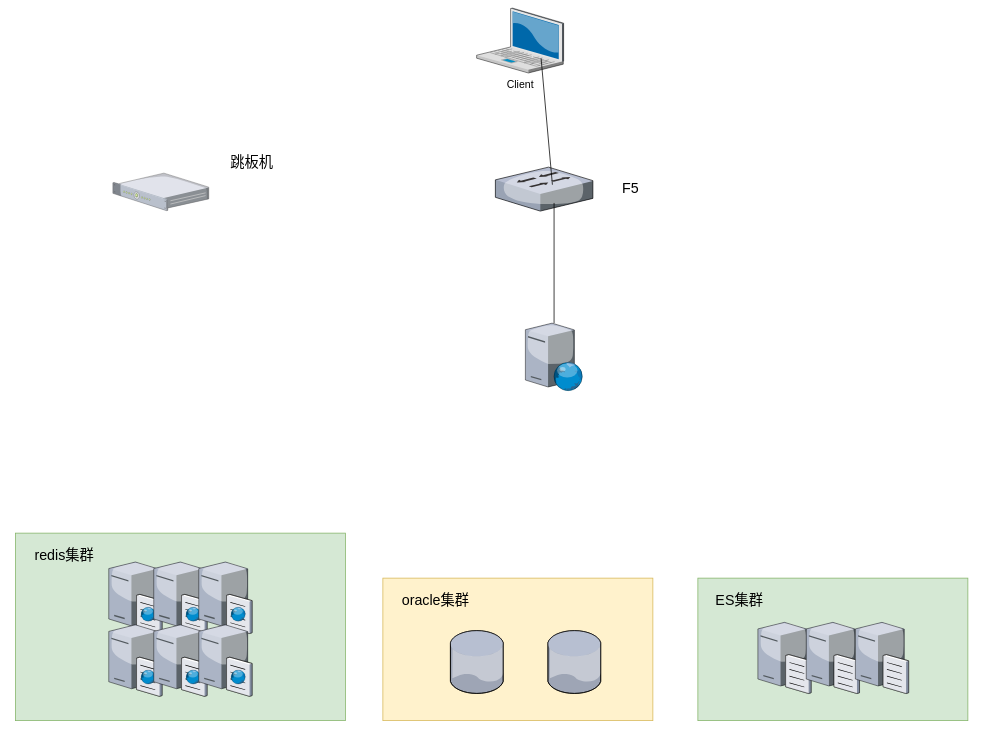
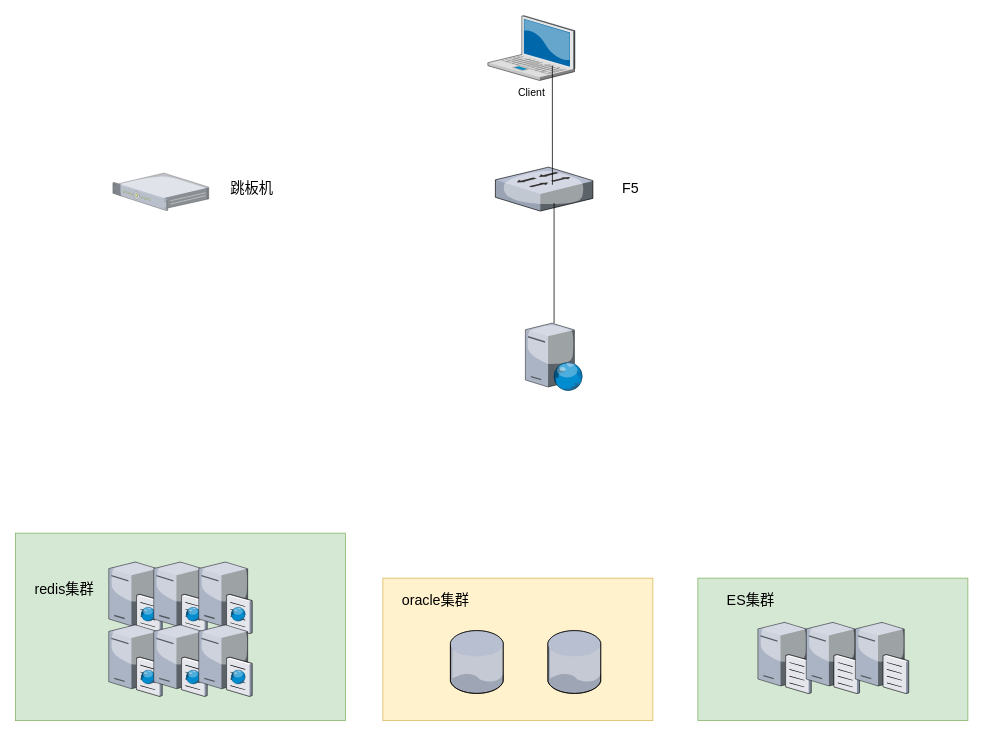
  <mxCell id="0" style=";html=1;" />
  <mxCell id="1" style=";html=1;" parent="0" />
  <mxCell id="2" value="" style="rounded=0;whiteSpace=wrap;html=1;fillColor=#fff2cc;strokeColor=#d6b656;" vertex="1" parent="1"><mxGeometry x="510" y="770" width="360" height="190" as="geometry" /></mxCell>
  <mxCell id="3" value="" style="rounded=0;whiteSpace=wrap;html=1;fillColor=#d5e8d4;strokeColor=#82b366;" vertex="1" parent="1"><mxGeometry x="20" y="710" width="440" height="250" as="geometry" /></mxCell>
- <mxCell id="4" value="Client" style="verticalLabelPosition=bottom;aspect=fixed;html=1;verticalAlign=top;strokeColor=none;shape=mxgraph.citrix.laptop_2;fillColor=#66B2FF;gradientColor=#0066CC;fontSize=14;" parent="1" vertex="1"><mxGeometry x="635" y="10" width="116" height="86.5" as="geometry" /></mxCell>
+ <mxCell id="4" value="Client" style="verticalLabelPosition=bottom;aspect=fixed;html=1;verticalAlign=top;strokeColor=none;shape=mxgraph.citrix.laptop_2;fillColor=#66B2FF;gradientColor=#0066CC;fontSize=14;" parent="1" vertex="1"><mxGeometry x="650" y="20" width="116" height="86.5" as="geometry" /></mxCell>
  <mxCell id="5" value="" style="verticalLabelPosition=bottom;aspect=fixed;html=1;verticalAlign=top;strokeColor=none;shape=mxgraph.citrix.switch;fillColor=#66B2FF;gradientColor=#0066CC;fontSize=14;" parent="1" vertex="1"><mxGeometry x="660" y="222" width="130" height="58.64" as="geometry" /></mxCell>
  <mxCell id="6" value="" style="verticalLabelPosition=bottom;sketch=0;aspect=fixed;html=1;verticalAlign=top;strokeColor=none;align=center;outlineConnect=0;shape=mxgraph.citrix.database;" vertex="1" parent="1"><mxGeometry x="600" y="840" width="71.19" height="83.75" as="geometry" /></mxCell>
  <mxCell id="7" value="" style="verticalLabelPosition=bottom;sketch=0;aspect=fixed;html=1;verticalAlign=top;strokeColor=none;align=center;outlineConnect=0;shape=mxgraph.citrix.web_server;" vertex="1" parent="1"><mxGeometry x="700" y="430" width="76.5" height="90" as="geometry" /></mxCell>
  <mxCell id="8" value="" style="endArrow=none;html=1;rounded=0;exitX=0.602;exitY=0.815;exitDx=0;exitDy=0;exitPerimeter=0;" edge="1" parent="1" source="5" target="7"><mxGeometry width="50" height="50" relative="1" as="geometry"><mxPoint x="230" y="500" as="sourcePoint" /><mxPoint x="280" y="580" as="targetPoint" /></mxGeometry></mxCell>
  <mxCell id="9" value="" style="endArrow=none;html=1;rounded=0;exitX=0.741;exitY=0.775;exitDx=0;exitDy=0;exitPerimeter=0;entryX=0.585;entryY=0.4;entryDx=0;entryDy=0;entryPerimeter=0;" edge="1" parent="1" source="4" target="5"><mxGeometry width="50" height="50" relative="1" as="geometry"><mxPoint x="1010" y="215.189" as="sourcePoint" /><mxPoint x="1094" y="215" as="targetPoint" /></mxGeometry></mxCell>
  <mxCell id="10" value="" style="verticalLabelPosition=bottom;sketch=0;aspect=fixed;html=1;verticalAlign=top;strokeColor=none;align=center;outlineConnect=0;shape=mxgraph.citrix.cache_server;" vertex="1" parent="1"><mxGeometry x="144.5" y="746.25" width="71" height="97.5" as="geometry" /></mxCell>
- <mxCell id="11" value="&lt;font style=&quot;font-size: 19px;&quot;&gt;redis集群&lt;/font&gt;" style="text;html=1;align=center;verticalAlign=middle;resizable=0;points=[];autosize=1;strokeColor=none;fillColor=none;" vertex="1" parent="1"><mxGeometry x="34.5" y="720" width="100" height="40" as="geometry" /></mxCell>
+ <mxCell id="11" value="&lt;font style=&quot;font-size: 19px;&quot;&gt;redis集群&lt;/font&gt;" style="text;html=1;align=center;verticalAlign=middle;resizable=0;points=[];autosize=1;strokeColor=none;fillColor=none;" vertex="1" parent="1"><mxGeometry x="34.5" y="765" width="100" height="40" as="geometry" /></mxCell>
  <mxCell id="12" value="" style="verticalLabelPosition=bottom;sketch=0;aspect=fixed;html=1;verticalAlign=top;strokeColor=none;align=center;outlineConnect=0;shape=mxgraph.citrix.1u_2u_server;" vertex="1" parent="1"><mxGeometry x="150" y="230" width="127.87" height="50" as="geometry" /></mxCell>
  <mxCell id="13" value="" style="verticalLabelPosition=bottom;sketch=0;aspect=fixed;html=1;verticalAlign=top;strokeColor=none;align=center;outlineConnect=0;shape=mxgraph.citrix.cache_server;" vertex="1" parent="1"><mxGeometry x="204.5" y="746.25" width="71" height="97.5" as="geometry" /></mxCell>
  <mxCell id="14" value="" style="verticalLabelPosition=bottom;sketch=0;aspect=fixed;html=1;verticalAlign=top;strokeColor=none;align=center;outlineConnect=0;shape=mxgraph.citrix.cache_server;" vertex="1" parent="1"><mxGeometry x="264.5" y="746.25" width="71" height="97.5" as="geometry" /></mxCell>
  <mxCell id="15" value="" style="verticalLabelPosition=bottom;sketch=0;aspect=fixed;html=1;verticalAlign=top;strokeColor=none;align=center;outlineConnect=0;shape=mxgraph.citrix.cache_server;" vertex="1" parent="1"><mxGeometry x="144.5" y="830" width="71" height="97.5" as="geometry" /></mxCell>
  <mxCell id="16" value="" style="verticalLabelPosition=bottom;sketch=0;aspect=fixed;html=1;verticalAlign=top;strokeColor=none;align=center;outlineConnect=0;shape=mxgraph.citrix.cache_server;" vertex="1" parent="1"><mxGeometry x="204.5" y="830" width="71" height="97.5" as="geometry" /></mxCell>
  <mxCell id="17" value="" style="verticalLabelPosition=bottom;sketch=0;aspect=fixed;html=1;verticalAlign=top;strokeColor=none;align=center;outlineConnect=0;shape=mxgraph.citrix.cache_server;" vertex="1" parent="1"><mxGeometry x="264.5" y="830" width="71" height="97.5" as="geometry" /></mxCell>
  <mxCell id="18" value="&lt;font style=&quot;font-size: 19px;&quot;&gt;oracle集群&lt;/font&gt;" style="text;html=1;align=center;verticalAlign=middle;resizable=0;points=[];autosize=1;strokeColor=none;fillColor=none;" vertex="1" parent="1"><mxGeometry x="525" y="780" width="110" height="40" as="geometry" /></mxCell>
  <mxCell id="19" value="" style="verticalLabelPosition=bottom;sketch=0;aspect=fixed;html=1;verticalAlign=top;strokeColor=none;align=center;outlineConnect=0;shape=mxgraph.citrix.database;" vertex="1" parent="1"><mxGeometry x="730" y="840" width="71.19" height="83.75" as="geometry" /></mxCell>
  <mxCell id="20" value="&lt;font style=&quot;font-size: 19px;&quot;&gt;F5&lt;/font&gt;" style="text;html=1;align=center;verticalAlign=middle;resizable=0;points=[];autosize=1;strokeColor=none;fillColor=none;" vertex="1" parent="1"><mxGeometry x="815" y="231.32" width="50" height="40" as="geometry" /></mxCell>
- <mxCell id="21" value="&lt;span style=&quot;font-size: 19px;&quot;&gt;跳板机&lt;/span&gt;" style="text;html=1;align=center;verticalAlign=middle;resizable=0;points=[];autosize=1;strokeColor=none;fillColor=none;" vertex="1" parent="1"><mxGeometry x="295" y="196.32" width="80" height="40" as="geometry" /></mxCell>
+ <mxCell id="21" value="&lt;span style=&quot;font-size: 19px;&quot;&gt;跳板机&lt;/span&gt;" style="text;html=1;align=center;verticalAlign=middle;resizable=0;points=[];autosize=1;strokeColor=none;fillColor=none;" vertex="1" parent="1"><mxGeometry x="295" y="231.32" width="80" height="40" as="geometry" /></mxCell>
  <mxCell id="22" value="" style="rounded=0;whiteSpace=wrap;html=1;fillColor=#d5e8d4;strokeColor=#82b366;" vertex="1" parent="1"><mxGeometry x="930" y="770" width="360" height="190" as="geometry" /></mxCell>
- <mxCell id="23" value="&lt;font style=&quot;font-size: 19px;&quot;&gt;ES集群&lt;/font&gt;" style="text;html=1;align=center;verticalAlign=middle;resizable=0;points=[];autosize=1;strokeColor=none;fillColor=none;" vertex="1" parent="1"><mxGeometry x="940" y="780" width="90" height="40" as="geometry" /></mxCell>
+ <mxCell id="23" value="&lt;font style=&quot;font-size: 19px;&quot;&gt;ES集群&lt;/font&gt;" style="text;html=1;align=center;verticalAlign=middle;resizable=0;points=[];autosize=1;strokeColor=none;fillColor=none;" vertex="1" parent="1"><mxGeometry x="955" y="780" width="90" height="40" as="geometry" /></mxCell>
  <mxCell id="24" value="" style="verticalLabelPosition=bottom;sketch=0;aspect=fixed;html=1;verticalAlign=top;strokeColor=none;align=center;outlineConnect=0;shape=mxgraph.citrix.file_server;" vertex="1" parent="1"><mxGeometry x="1010" y="826.75" width="71" height="97" as="geometry" /></mxCell>
  <mxCell id="25" value="" style="verticalLabelPosition=bottom;sketch=0;aspect=fixed;html=1;verticalAlign=top;strokeColor=none;align=center;outlineConnect=0;shape=mxgraph.citrix.file_server;" vertex="1" parent="1"><mxGeometry x="1074.5" y="826.75" width="71" height="97" as="geometry" /></mxCell>
  <mxCell id="26" value="" style="verticalLabelPosition=bottom;sketch=0;aspect=fixed;html=1;verticalAlign=top;strokeColor=none;align=center;outlineConnect=0;shape=mxgraph.citrix.file_server;" vertex="1" parent="1"><mxGeometry x="1140" y="826.75" width="71" height="97" as="geometry" /></mxCell>
